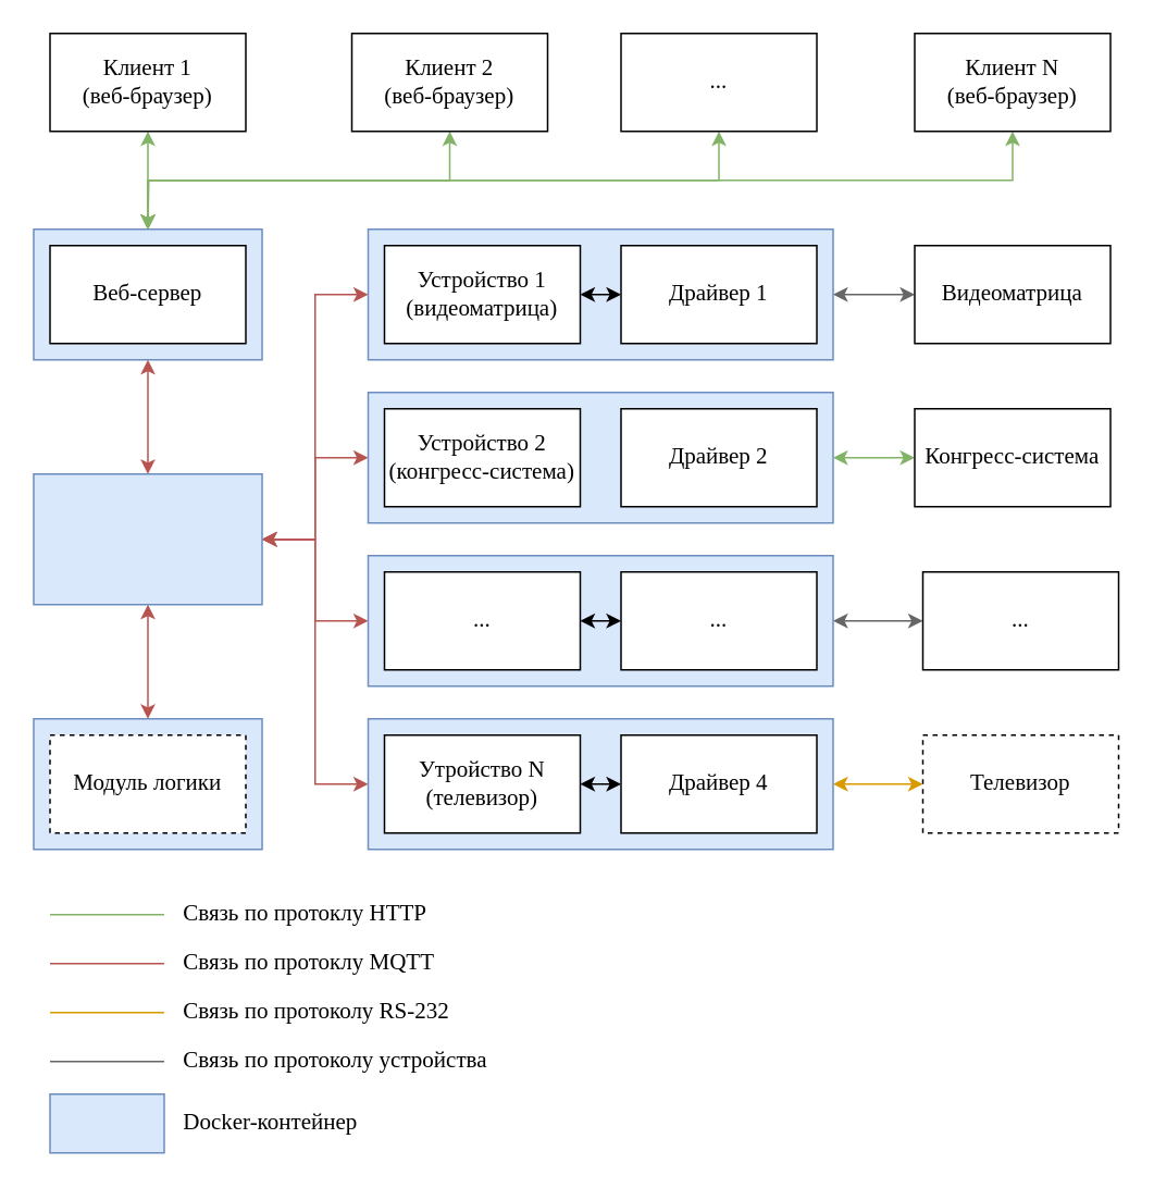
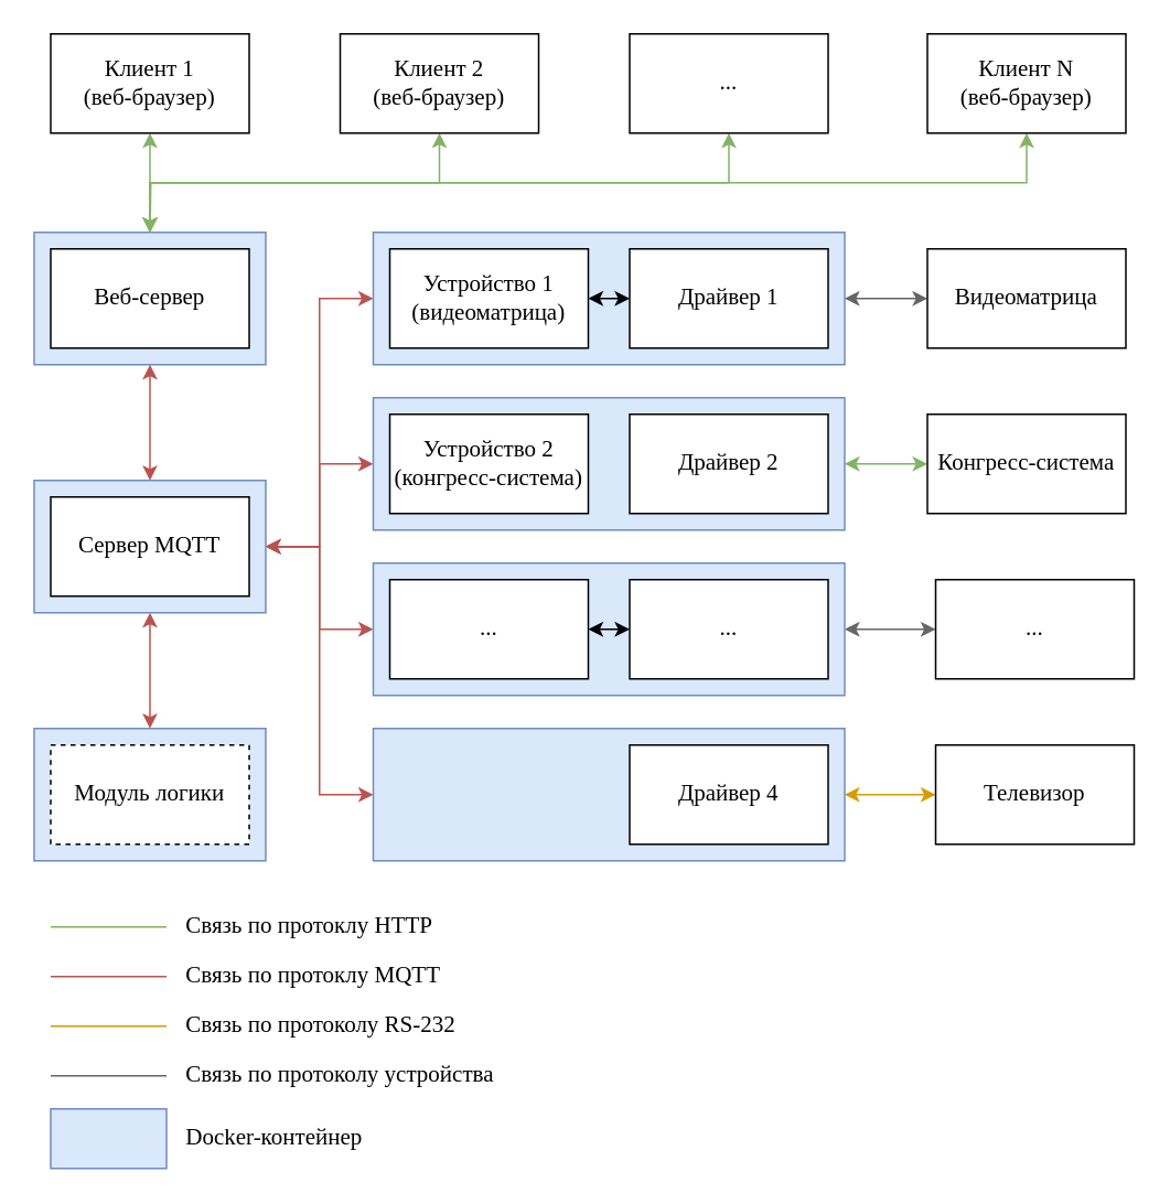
  <mxCell id="0" />
  <mxCell id="1" parent="0" />
  <mxCell id="2" style="edgeStyle=orthogonalEdgeStyle;rounded=0;orthogonalLoop=1;jettySize=auto;html=1;exitX=0;exitY=0.5;exitDx=0;exitDy=0;entryX=1;entryY=0.5;entryDx=0;entryDy=0;startArrow=classic;startFill=1;fillColor=#f8cecc;strokeColor=#b85450;fontFamily=Times New Roman;fontSize=14;" edge="1" parent="1" source="4" target="19"><mxGeometry relative="1" as="geometry" /></mxCell>
  <mxCell id="3" style="edgeStyle=orthogonalEdgeStyle;rounded=0;orthogonalLoop=1;jettySize=auto;html=1;exitX=1;exitY=0.5;exitDx=0;exitDy=0;entryX=0;entryY=0.5;entryDx=0;entryDy=0;startArrow=classic;startFill=1;fillColor=#ffe6cc;strokeColor=#d79b00;fontFamily=Times New Roman;fontSize=14;" edge="1" parent="1" source="4" target="44"><mxGeometry relative="1" as="geometry" /></mxCell>
  <mxCell id="4" value="" style="rounded=0;whiteSpace=wrap;html=1;fillColor=#dae8fc;strokeColor=#6c8ebf;glass=0;fontFamily=Times New Roman;fontSize=14;" vertex="1" parent="1"><mxGeometry x="225" y="440" width="285" height="80" as="geometry" /></mxCell>
  <mxCell id="5" style="edgeStyle=orthogonalEdgeStyle;rounded=0;orthogonalLoop=1;jettySize=auto;html=1;exitX=0;exitY=0.5;exitDx=0;exitDy=0;entryX=1;entryY=0.5;entryDx=0;entryDy=0;startArrow=classic;startFill=1;fillColor=#f8cecc;strokeColor=#b85450;fontFamily=Times New Roman;fontSize=14;" edge="1" parent="1" source="7" target="19"><mxGeometry relative="1" as="geometry" /></mxCell>
  <mxCell id="6" style="edgeStyle=orthogonalEdgeStyle;rounded=0;orthogonalLoop=1;jettySize=auto;html=1;exitX=1;exitY=0.5;exitDx=0;exitDy=0;entryX=0;entryY=0.5;entryDx=0;entryDy=0;startArrow=classic;startFill=1;fillColor=#f5f5f5;strokeColor=#666666;fontFamily=Times New Roman;fontSize=14;" edge="1" parent="1" source="7" target="43"><mxGeometry relative="1" as="geometry" /></mxCell>
  <mxCell id="7" value="" style="rounded=0;whiteSpace=wrap;html=1;fillColor=#dae8fc;strokeColor=#6c8ebf;glass=0;fontFamily=Times New Roman;fontSize=14;" vertex="1" parent="1"><mxGeometry x="225" y="340" width="285" height="80" as="geometry" /></mxCell>
  <mxCell id="8" style="edgeStyle=orthogonalEdgeStyle;rounded=0;orthogonalLoop=1;jettySize=auto;html=1;exitX=0;exitY=0.5;exitDx=0;exitDy=0;entryX=1;entryY=0.5;entryDx=0;entryDy=0;startArrow=classic;startFill=1;fillColor=#f8cecc;strokeColor=#b85450;fontFamily=Times New Roman;fontSize=14;" edge="1" parent="1" source="10" target="19"><mxGeometry relative="1" as="geometry" /></mxCell>
  <mxCell id="9" style="edgeStyle=orthogonalEdgeStyle;rounded=0;orthogonalLoop=1;jettySize=auto;html=1;exitX=1;exitY=0.5;exitDx=0;exitDy=0;entryX=0;entryY=0.5;entryDx=0;entryDy=0;startArrow=classic;startFill=1;fillColor=#d5e8d4;strokeColor=#82b366;fontFamily=Times New Roman;fontSize=14;" edge="1" parent="1" source="10" target="42"><mxGeometry relative="1" as="geometry" /></mxCell>
  <mxCell id="10" value="" style="rounded=0;whiteSpace=wrap;html=1;fillColor=#dae8fc;strokeColor=#6c8ebf;glass=0;fontFamily=Times New Roman;fontSize=14;" vertex="1" parent="1"><mxGeometry x="225" y="240" width="285" height="80" as="geometry" /></mxCell>
  <mxCell id="11" style="edgeStyle=orthogonalEdgeStyle;rounded=0;orthogonalLoop=1;jettySize=auto;html=1;exitX=0;exitY=0.5;exitDx=0;exitDy=0;entryX=1;entryY=0.5;entryDx=0;entryDy=0;startArrow=classic;startFill=1;fillColor=#f8cecc;strokeColor=#b85450;fontFamily=Times New Roman;fontSize=14;" edge="1" parent="1" source="13" target="19"><mxGeometry relative="1" as="geometry" /></mxCell>
  <mxCell id="12" style="edgeStyle=orthogonalEdgeStyle;rounded=0;orthogonalLoop=1;jettySize=auto;html=1;exitX=1;exitY=0.5;exitDx=0;exitDy=0;entryX=0;entryY=0.5;entryDx=0;entryDy=0;startArrow=classic;startFill=1;fillColor=#f5f5f5;strokeColor=#666666;fontFamily=Times New Roman;fontSize=14;" edge="1" parent="1" source="13" target="41"><mxGeometry relative="1" as="geometry" /></mxCell>
  <mxCell id="13" value="" style="rounded=0;whiteSpace=wrap;html=1;fillColor=#dae8fc;strokeColor=#6c8ebf;glass=0;fontFamily=Times New Roman;fontSize=14;" vertex="1" parent="1"><mxGeometry x="225" y="140" width="285" height="80" as="geometry" /></mxCell>
  <mxCell id="14" value="" style="rounded=0;whiteSpace=wrap;html=1;fillColor=#dae8fc;strokeColor=#6c8ebf;glass=0;fontFamily=Times New Roman;fontSize=14;" vertex="1" parent="1"><mxGeometry x="20" y="440" width="140" height="80" as="geometry" /></mxCell>
  <mxCell id="15" style="edgeStyle=orthogonalEdgeStyle;rounded=0;orthogonalLoop=1;jettySize=auto;html=1;exitX=0.5;exitY=0;exitDx=0;exitDy=0;entryX=0.5;entryY=1;entryDx=0;entryDy=0;startArrow=classic;startFill=1;fillColor=#d5e8d4;strokeColor=#82b366;fontFamily=Times New Roman;fontSize=14;" edge="1" parent="1" source="16" target="20"><mxGeometry relative="1" as="geometry" /></mxCell>
  <mxCell id="16" value="" style="rounded=0;whiteSpace=wrap;html=1;fillColor=#dae8fc;strokeColor=#6c8ebf;glass=0;fontFamily=Times New Roman;fontSize=14;" vertex="1" parent="1"><mxGeometry x="20" y="140" width="140" height="80" as="geometry" /></mxCell>
  <mxCell id="17" style="edgeStyle=orthogonalEdgeStyle;rounded=0;orthogonalLoop=1;jettySize=auto;html=1;exitX=0.5;exitY=0;exitDx=0;exitDy=0;entryX=0.5;entryY=1;entryDx=0;entryDy=0;startArrow=classic;startFill=1;fillColor=#f8cecc;strokeColor=#b85450;fontFamily=Times New Roman;fontSize=14;" edge="1" parent="1" source="19" target="16"><mxGeometry relative="1" as="geometry"><mxPoint x="90.034" y="240.31" as="targetPoint" /></mxGeometry></mxCell>
  <mxCell id="18" style="edgeStyle=orthogonalEdgeStyle;rounded=0;orthogonalLoop=1;jettySize=auto;html=1;exitX=0.5;exitY=1;exitDx=0;exitDy=0;startArrow=classic;startFill=1;fillColor=#f8cecc;strokeColor=#b85450;fontFamily=Times New Roman;fontSize=14;" edge="1" parent="1" source="19" target="14"><mxGeometry relative="1" as="geometry" /></mxCell>
  <mxCell id="19" value="" style="rounded=0;whiteSpace=wrap;html=1;fillColor=#dae8fc;strokeColor=#6c8ebf;glass=0;fontFamily=Times New Roman;fontSize=14;" vertex="1" parent="1"><mxGeometry x="20" y="290" width="140" height="80" as="geometry" /></mxCell>
  <mxCell id="20" value="&lt;div style=&quot;font-size: 14px;&quot;&gt;Клиент 1&lt;/div&gt;&lt;div style=&quot;font-size: 14px;&quot;&gt;(веб-браузер)&lt;br style=&quot;font-size: 14px;&quot;&gt;&lt;/div&gt;" style="rounded=0;whiteSpace=wrap;html=1;fontFamily=Times New Roman;fontSize=14;align=center;" parent="1" vertex="1"><mxGeometry x="30" y="20" width="120" height="60" as="geometry" /></mxCell>
  <mxCell id="21" style="edgeStyle=orthogonalEdgeStyle;rounded=0;orthogonalLoop=1;jettySize=auto;html=1;exitX=0.5;exitY=1;exitDx=0;exitDy=0;entryX=0.5;entryY=0;entryDx=0;entryDy=0;startArrow=classic;startFill=1;fillColor=#d5e8d4;strokeColor=#82b366;fontFamily=Times New Roman;fontSize=14;" edge="1" parent="1" source="22" target="16"><mxGeometry relative="1" as="geometry" /></mxCell>
- <mxCell id="22" value="&lt;div style=&quot;font-size: 14px;&quot;&gt;Клиент 2&lt;/div&gt;&lt;div style=&quot;font-size: 14px;&quot;&gt;(веб-браузер)&lt;br style=&quot;font-size: 14px;&quot;&gt;&lt;/div&gt;" style="rounded=0;whiteSpace=wrap;html=1;fontFamily=Times New Roman;fontSize=14;align=center;" parent="1" vertex="1"><mxGeometry x="215" y="20" width="120" height="60" as="geometry" /></mxCell>
+ <mxCell id="22" value="&lt;div style=&quot;font-size: 14px;&quot;&gt;Клиент 2&lt;/div&gt;&lt;div style=&quot;font-size: 14px;&quot;&gt;(веб-браузер)&lt;br style=&quot;font-size: 14px;&quot;&gt;&lt;/div&gt;" style="rounded=0;whiteSpace=wrap;html=1;fontFamily=Times New Roman;fontSize=14;align=center;" parent="1" vertex="1"><mxGeometry x="205" y="20" width="120" height="60" as="geometry" /></mxCell>
  <mxCell id="23" style="edgeStyle=orthogonalEdgeStyle;rounded=0;orthogonalLoop=1;jettySize=auto;html=1;exitX=0.5;exitY=1;exitDx=0;exitDy=0;entryX=0.5;entryY=0;entryDx=0;entryDy=0;startArrow=classic;startFill=1;fillColor=#d5e8d4;strokeColor=#82b366;fontFamily=Times New Roman;fontSize=14;" edge="1" parent="1" source="24" target="16"><mxGeometry relative="1" as="geometry" /></mxCell>
  <mxCell id="24" value="&lt;div style=&quot;font-size: 14px;&quot;&gt;Клиент N&lt;/div&gt;&lt;div style=&quot;font-size: 14px;&quot;&gt;(веб-браузер)&lt;br style=&quot;font-size: 14px;&quot;&gt;&lt;/div&gt;" style="rounded=0;whiteSpace=wrap;html=1;fontFamily=Times New Roman;fontSize=14;align=center;" parent="1" vertex="1"><mxGeometry x="560" y="20" width="120" height="60" as="geometry" /></mxCell>
  <mxCell id="25" value="Веб-сервер" style="rounded=0;whiteSpace=wrap;html=1;fontFamily=Times New Roman;fontSize=14;align=center;" parent="1" vertex="1"><mxGeometry x="30" y="150" width="120" height="60" as="geometry" /></mxCell>
  <mxCell id="26" style="edgeStyle=orthogonalEdgeStyle;rounded=0;orthogonalLoop=1;jettySize=auto;html=1;exitX=0.5;exitY=1;exitDx=0;exitDy=0;startArrow=classic;startFill=1;fillColor=#d5e8d4;strokeColor=#82b366;fontFamily=Times New Roman;fontSize=14;" edge="1" parent="1" source="27"><mxGeometry relative="1" as="geometry"><mxPoint x="90" y="140" as="targetPoint" /></mxGeometry></mxCell>
  <mxCell id="27" value="&lt;div style=&quot;font-size: 14px;&quot;&gt;...&lt;/div&gt;" style="rounded=0;whiteSpace=wrap;html=1;fontFamily=Times New Roman;fontSize=14;align=center;" parent="1" vertex="1"><mxGeometry x="380" y="20" width="120" height="60" as="geometry" /></mxCell>
+ <mxCell id="28" value="Сервер MQTT" style="rounded=0;whiteSpace=wrap;html=1;fontFamily=Times New Roman;fontSize=14;align=center;" parent="1" vertex="1"><mxGeometry x="30" y="300" width="120" height="60" as="geometry" /></mxCell>
  <mxCell id="29" value="&lt;div style=&quot;font-size: 14px;&quot;&gt;Модуль логики&lt;/div&gt;" style="rounded=0;whiteSpace=wrap;html=1;fontFamily=Times New Roman;fontSize=14;align=center;dashed=1;" parent="1" vertex="1"><mxGeometry x="30" y="450" width="120" height="60" as="geometry" /></mxCell>
  <mxCell id="30" style="edgeStyle=orthogonalEdgeStyle;rounded=0;orthogonalLoop=1;jettySize=auto;html=1;exitX=1;exitY=0.5;exitDx=0;exitDy=0;entryX=0;entryY=0.5;entryDx=0;entryDy=0;startArrow=classic;startFill=1;fontFamily=Times New Roman;fontSize=14;" parent="1" source="31" target="37" edge="1"><mxGeometry relative="1" as="geometry" /></mxCell>
  <mxCell id="31" value="&lt;div style=&quot;font-size: 14px;&quot;&gt;Устройство 1&lt;/div&gt;&lt;div style=&quot;font-size: 14px;&quot;&gt;(видеоматрица)&lt;br style=&quot;font-size: 14px;&quot;&gt;&lt;/div&gt;" style="rounded=0;whiteSpace=wrap;html=1;fontFamily=Times New Roman;fontSize=14;align=center;" parent="1" vertex="1"><mxGeometry x="235" y="150" width="120" height="60" as="geometry" /></mxCell>
  <mxCell id="32" value="&lt;div style=&quot;font-size: 14px;&quot;&gt;Устройство 2&lt;br style=&quot;font-size: 14px;&quot;&gt;&lt;/div&gt;&lt;div style=&quot;font-size: 14px;&quot;&gt;(конгресс-система)&lt;br style=&quot;font-size: 14px;&quot;&gt;&lt;/div&gt;" style="rounded=0;whiteSpace=wrap;html=1;fontFamily=Times New Roman;fontSize=14;align=center;" parent="1" vertex="1"><mxGeometry x="235" y="250" width="120" height="60" as="geometry" /></mxCell>
  <mxCell id="33" style="edgeStyle=orthogonalEdgeStyle;rounded=0;orthogonalLoop=1;jettySize=auto;html=1;exitX=1;exitY=0.5;exitDx=0;exitDy=0;entryX=0;entryY=0.5;entryDx=0;entryDy=0;startArrow=classic;startFill=1;fontFamily=Times New Roman;fontSize=14;" parent="1" source="34" target="39" edge="1"><mxGeometry relative="1" as="geometry" /></mxCell>
  <mxCell id="34" value="&lt;div style=&quot;font-size: 14px;&quot;&gt;...&lt;/div&gt;" style="rounded=0;whiteSpace=wrap;html=1;fontFamily=Times New Roman;fontSize=14;align=center;" parent="1" vertex="1"><mxGeometry x="235" y="350" width="120" height="60" as="geometry" /></mxCell>
- <mxCell id="35" style="edgeStyle=orthogonalEdgeStyle;rounded=0;orthogonalLoop=1;jettySize=auto;html=1;exitX=1;exitY=0.5;exitDx=0;exitDy=0;entryX=0;entryY=0.5;entryDx=0;entryDy=0;startArrow=classic;startFill=1;fontFamily=Times New Roman;fontSize=14;" parent="1" source="36" target="40" edge="1"><mxGeometry relative="1" as="geometry" /></mxCell>
- <mxCell id="36" value="&lt;div style=&quot;font-size: 14px;&quot;&gt;Утройство N&lt;br style=&quot;font-size: 14px;&quot;&gt;&lt;/div&gt;&lt;div style=&quot;font-size: 14px;&quot;&gt;(телевизор)&lt;br style=&quot;font-size: 14px;&quot;&gt;&lt;/div&gt;" style="rounded=0;whiteSpace=wrap;html=1;fontFamily=Times New Roman;fontSize=14;align=center;" parent="1" vertex="1"><mxGeometry x="235" y="450" width="120" height="60" as="geometry" /></mxCell>
  <mxCell id="37" value="&lt;div style=&quot;font-size: 14px;&quot;&gt;Драйвер 1&lt;br style=&quot;font-size: 14px;&quot;&gt;&lt;/div&gt;" style="rounded=0;whiteSpace=wrap;html=1;fontFamily=Times New Roman;fontSize=14;align=center;" parent="1" vertex="1"><mxGeometry x="380" y="150" width="120" height="60" as="geometry" /></mxCell>
  <mxCell id="38" value="&lt;div style=&quot;font-size: 14px;&quot;&gt;Драйвер 2&lt;/div&gt;" style="rounded=0;whiteSpace=wrap;html=1;fontFamily=Times New Roman;fontSize=14;align=center;" parent="1" vertex="1"><mxGeometry x="380" y="250" width="120" height="60" as="geometry" /></mxCell>
  <mxCell id="39" value="&lt;div style=&quot;font-size: 14px;&quot;&gt;...&lt;/div&gt;" style="rounded=0;whiteSpace=wrap;html=1;fontFamily=Times New Roman;fontSize=14;align=center;" parent="1" vertex="1"><mxGeometry x="380" y="350" width="120" height="60" as="geometry" /></mxCell>
  <mxCell id="40" value="&lt;div style=&quot;font-size: 14px;&quot;&gt;Драйвер 4&lt;/div&gt;" style="rounded=0;whiteSpace=wrap;html=1;fontFamily=Times New Roman;fontSize=14;align=center;" parent="1" vertex="1"><mxGeometry x="380" y="450" width="120" height="60" as="geometry" /></mxCell>
  <mxCell id="41" value="Видеоматрица" style="rounded=0;whiteSpace=wrap;html=1;fontFamily=Times New Roman;fontSize=14;align=center;" parent="1" vertex="1"><mxGeometry x="560" y="150" width="120" height="60" as="geometry" /></mxCell>
  <mxCell id="42" value="Конгресс-система" style="rounded=0;whiteSpace=wrap;html=1;fontFamily=Times New Roman;fontSize=14;align=center;" parent="1" vertex="1"><mxGeometry x="560" y="250" width="120" height="60" as="geometry" /></mxCell>
  <mxCell id="43" value="..." style="rounded=0;whiteSpace=wrap;html=1;fontFamily=Times New Roman;fontSize=14;align=center;" parent="1" vertex="1"><mxGeometry x="565" y="350" width="120" height="60" as="geometry" /></mxCell>
- <mxCell id="44" value="Телевизор" style="rounded=0;whiteSpace=wrap;html=1;fontFamily=Times New Roman;fontSize=14;align=center;dashed=1;" parent="1" vertex="1"><mxGeometry x="565" y="450" width="120" height="60" as="geometry" /></mxCell>
+ <mxCell id="44" value="Телевизор" style="rounded=0;whiteSpace=wrap;html=1;fontFamily=Times New Roman;fontSize=14;align=center;" parent="1" vertex="1"><mxGeometry x="565" y="450" width="120" height="60" as="geometry" /></mxCell>
  <mxCell id="45" value="" style="endArrow=none;html=1;fontFamily=Times New Roman;fontSize=14;fillColor=#d5e8d4;strokeColor=#82b366;" parent="1" edge="1"><mxGeometry width="50" height="50" relative="1" as="geometry"><mxPoint x="30" y="560" as="sourcePoint" /><mxPoint x="100" y="560" as="targetPoint" /></mxGeometry></mxCell>
  <mxCell id="46" value="" style="endArrow=none;html=1;fontFamily=Times New Roman;fontSize=14;fillColor=#f8cecc;strokeColor=#b85450;" parent="1" edge="1"><mxGeometry width="50" height="50" relative="1" as="geometry"><mxPoint x="30" y="590" as="sourcePoint" /><mxPoint x="100" y="590" as="targetPoint" /></mxGeometry></mxCell>
  <mxCell id="47" value="" style="endArrow=none;html=1;fontFamily=Times New Roman;fontSize=14;fillColor=#ffe6cc;strokeColor=#d79b00;" parent="1" edge="1"><mxGeometry width="50" height="50" relative="1" as="geometry"><mxPoint x="30" y="620" as="sourcePoint" /><mxPoint x="100" y="620" as="targetPoint" /></mxGeometry></mxCell>
  <mxCell id="48" value="Связь по протоклу HTTP" style="text;html=1;strokeColor=none;fillColor=none;align=left;verticalAlign=middle;whiteSpace=wrap;rounded=0;fontFamily=Times New Roman;fontSize=14;" parent="1" vertex="1"><mxGeometry x="110" y="550" width="190" height="20" as="geometry" /></mxCell>
  <mxCell id="49" value="Связь по протоклу MQTT" style="text;html=1;strokeColor=none;fillColor=none;align=left;verticalAlign=middle;whiteSpace=wrap;rounded=0;fontFamily=Times New Roman;fontSize=14;" parent="1" vertex="1"><mxGeometry x="110" y="580" width="190" height="20" as="geometry" /></mxCell>
  <mxCell id="50" value="&lt;div style=&quot;font-size: 14px;&quot;&gt;Связь по протоколу RS-232&lt;/div&gt;" style="text;html=1;strokeColor=none;fillColor=none;align=left;verticalAlign=middle;whiteSpace=wrap;rounded=0;fontFamily=Times New Roman;fontSize=14;" parent="1" vertex="1"><mxGeometry x="110" y="610" width="190" height="20" as="geometry" /></mxCell>
  <mxCell id="51" value="" style="endArrow=none;html=1;fontFamily=Times New Roman;fontSize=14;fillColor=#f5f5f5;strokeColor=#666666;" parent="1" edge="1"><mxGeometry width="50" height="50" relative="1" as="geometry"><mxPoint x="30" y="650" as="sourcePoint" /><mxPoint x="100" y="650" as="targetPoint" /></mxGeometry></mxCell>
  <mxCell id="52" value="&lt;div style=&quot;font-size: 14px;&quot;&gt;Связь по протоколу устройства&lt;br style=&quot;font-size: 14px;&quot;&gt;&lt;/div&gt;" style="text;html=1;strokeColor=none;fillColor=none;align=left;verticalAlign=middle;whiteSpace=wrap;rounded=0;fontFamily=Times New Roman;fontSize=14;" parent="1" vertex="1"><mxGeometry x="110" y="640" width="200" height="20" as="geometry" /></mxCell>
  <mxCell id="53" value="" style="rounded=0;whiteSpace=wrap;html=1;glass=0;fillColor=#dae8fc;fontFamily=Times New Roman;fontSize=14;strokeColor=#6c8ebf;" vertex="1" parent="1"><mxGeometry x="30" y="670" width="70" height="36" as="geometry" /></mxCell>
  <mxCell id="54" value="Docker-контейнер" style="text;html=1;strokeColor=none;fillColor=none;align=left;verticalAlign=middle;whiteSpace=wrap;rounded=0;fontFamily=Times New Roman;fontSize=14;" vertex="1" parent="1"><mxGeometry x="110" y="678" width="190" height="20" as="geometry" /></mxCell>
